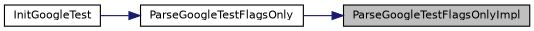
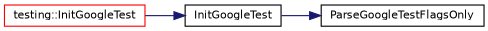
  digraph {
    rankdir=RL
    node [color=black fontname=Helvetica fontsize=10 shape=record]
    edge [color=midnightblue dir=back fontname=Helvetica fontsize=10 labelfontname=Helvetica labelfontsize=10 style=solid]
-   n1 [fillcolor=grey75 fontcolor=black height=0.2 label=ParseGoogleTestFlagsOnlyImpl style=filled width=0.4]
    n2 [height=0.2 label=ParseGoogleTestFlagsOnly width=0.4]
    n3 [height=0.2 label=InitGoogleTest width=0.4]
-   n1 -> n2
+   n4 [color=red height=0.2 label="testing::InitGoogleTest" width=0.4]
    n2 -> n3
+   n3 -> n4
  }
